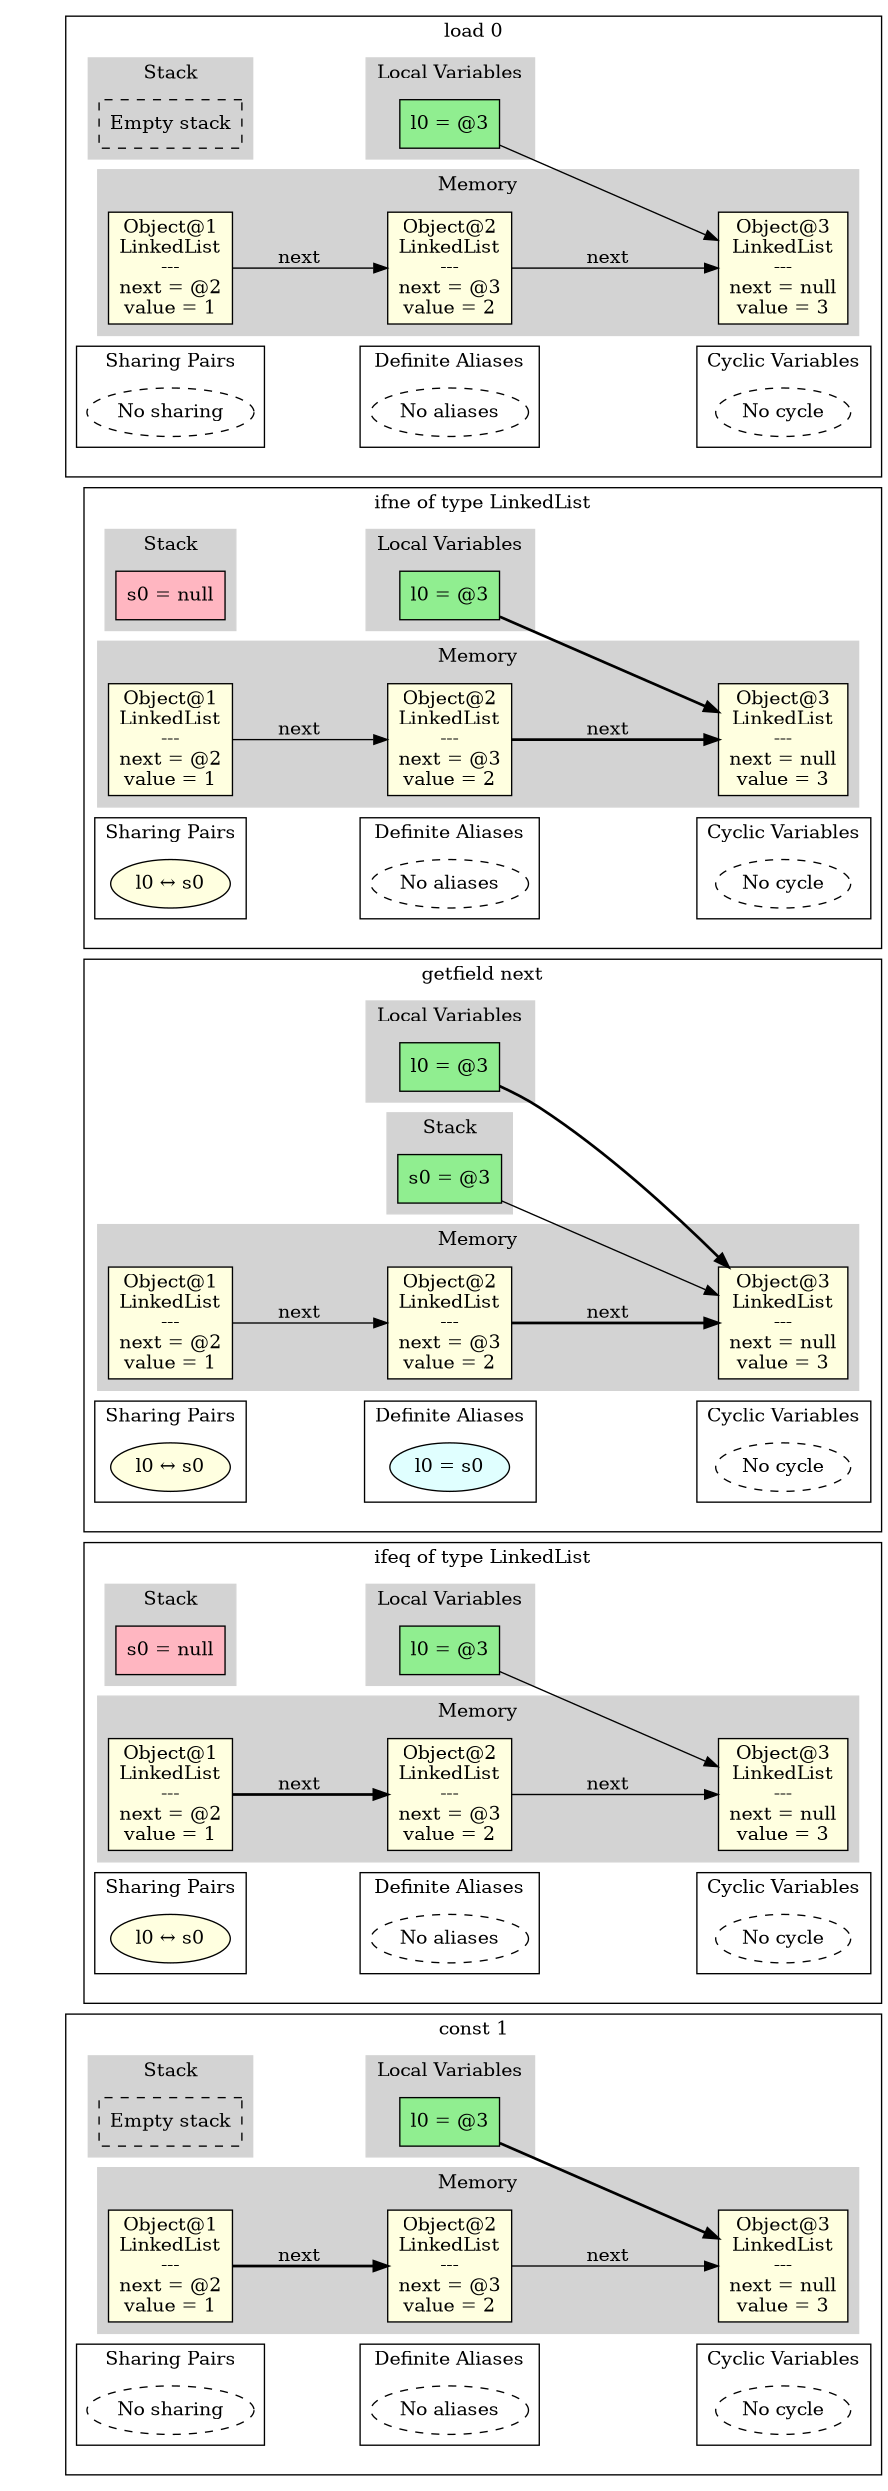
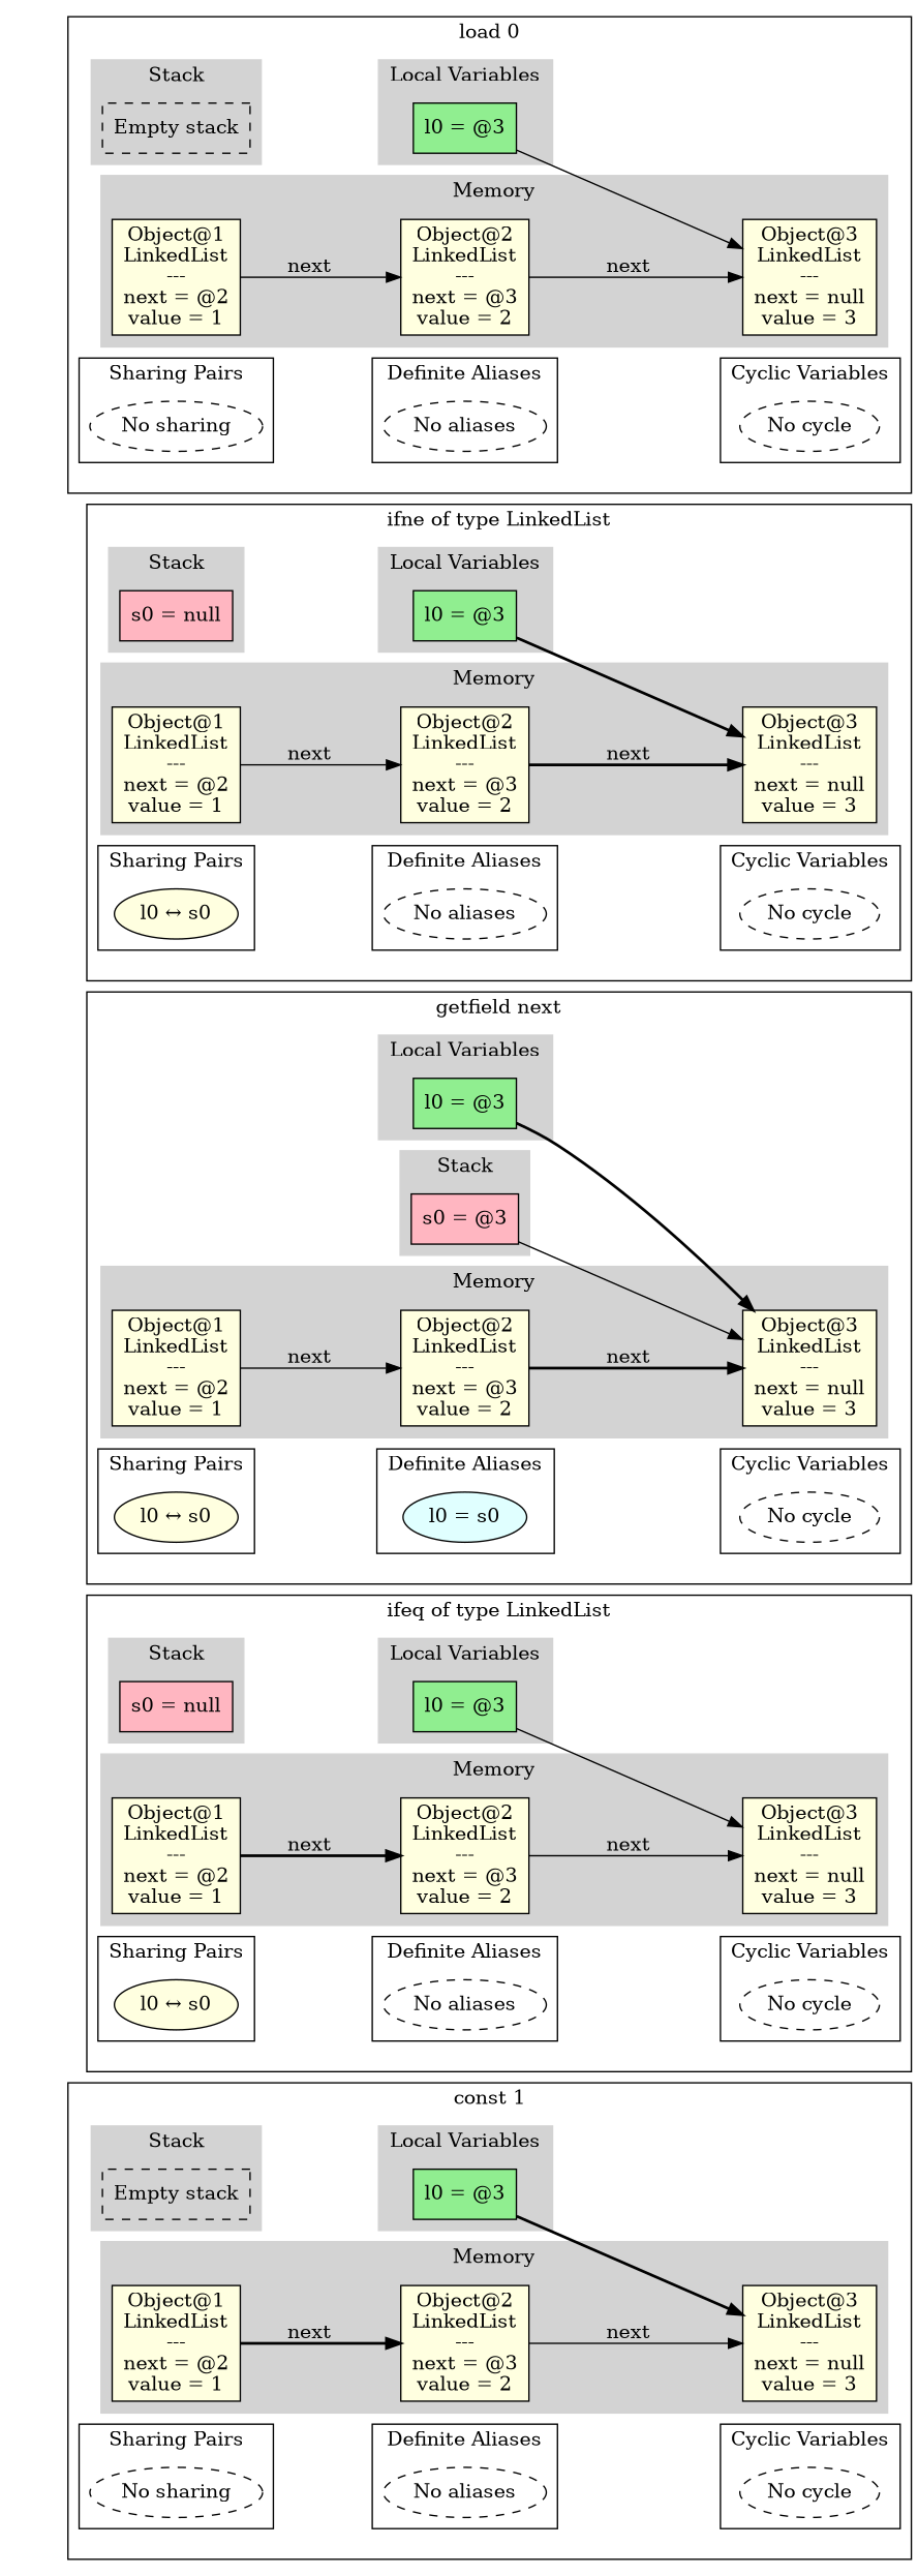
  digraph {
    anchor_start=anchor_519699481805690
    rankdir=LR
    node [fillcolor=lightyellow shape=box style=filled]
    edge [style=invis]
    anchor [fillcolor=lightblue height=0 shape=point style=invis width=0]
    n2 [fillcolor=lightgreen label="l0 = @3"]
    n3 [fillcolor=white label="Empty stack" style=dashed]
    n4 [label="Object@1\nLinkedList\n---\nnext = @2\nvalue = 1\n"]
    n5 [label="Object@2\nLinkedList\n---\nnext = @3\nvalue = 2\n"]
    n6 [label="Object@3\nLinkedList\n---\nnext = null\nvalue = 3\n"]
    n7 [fillcolor=white label="No sharing" shape=ellipse style=dashed]
    n8 [fillcolor=white label="No aliases" shape=ellipse style=dashed]
    n9 [fillcolor=white label="No cycle" shape=ellipse style=dashed]
    anchor_519699468003662 [fillcolor=lightblue shape=point style=invis]
    n11 [fillcolor=lightgreen label="l0 = @3"]
    n12 [fillcolor=lightpink label="s0 = null"]
    n13 [label="Object@1\nLinkedList\n---\nnext = @2\nvalue = 1\n"]
    n14 [label="Object@2\nLinkedList\n---\nnext = @3\nvalue = 2\n"]
    n15 [label="Object@3\nLinkedList\n---\nnext = null\nvalue = 3\n"]
    n16 [label="l0 ↔ s0" shape=ellipse]
    n17 [fillcolor=white label="No aliases" shape=ellipse style=dashed]
    n18 [fillcolor=white label="No cycle" shape=ellipse style=dashed]
    anchor_519699471284738 [fillcolor=lightblue shape=point style=invis]
    n20 [fillcolor=lightgreen label="l0 = @3"]
-   n21 [fillcolor=lightgreen label="s0 = @3"]
+   n21 [fillcolor=lightpink label="s0 = @3"]
    n22 [label="Object@1\nLinkedList\n---\nnext = @2\nvalue = 1\n"]
    n23 [label="Object@2\nLinkedList\n---\nnext = @3\nvalue = 2\n"]
    n24 [label="Object@3\nLinkedList\n---\nnext = null\nvalue = 3\n"]
    n25 [label="l0 ↔ s0" shape=ellipse]
    n26 [fillcolor=lightcyan label="l0 = s0" shape=ellipse]
    n27 [fillcolor=white label="No cycle" shape=ellipse style=dashed]
    anchor_519699469944219 [fillcolor=lightblue shape=point style=invis]
    n29 [fillcolor=lightgreen label="l0 = @3"]
    n30 [fillcolor=lightpink label="s0 = null"]
    n31 [label="Object@1\nLinkedList\n---\nnext = @2\nvalue = 1\n"]
    n32 [label="Object@2\nLinkedList\n---\nnext = @3\nvalue = 2\n"]
    n33 [label="Object@3\nLinkedList\n---\nnext = null\nvalue = 3\n"]
    n34 [label="l0 ↔ s0" shape=ellipse]
    n35 [fillcolor=white label="No aliases" shape=ellipse style=dashed]
    n36 [fillcolor=white label="No cycle" shape=ellipse style=dashed]
    anchor_519699473478982 [fillcolor=lightblue shape=point style=invis]
    n38 [fillcolor=lightgreen label="l0 = @3"]
    n39 [fillcolor=white label="Empty stack" style=dashed]
    n40 [label="Object@1\nLinkedList\n---\nnext = @2\nvalue = 1\n"]
    n41 [label="Object@2\nLinkedList\n---\nnext = @3\nvalue = 2\n"]
    n42 [label="Object@3\nLinkedList\n---\nnext = null\nvalue = 3\n"]
    n43 [fillcolor=white label="No sharing" shape=ellipse style=dashed]
    n44 [fillcolor=white label="No aliases" shape=ellipse style=dashed]
    n45 [fillcolor=white label="No cycle" shape=ellipse style=dashed]
    anchor_519699481805690 [fillcolor=lightblue shape=point style=invis]
    anchor_start [fillcolor=lightblue shape=point style=invis]
    subgraph cluster_1 {
      style=invis
      anchor
    }
    subgraph cluster_2 {
      label="load 0"
      anchor_519699468003662
      subgraph cluster_3 {
        color=lightgrey
        label="Local Variables"
        style=filled
        n2
      }
      subgraph cluster_4 {
        color=lightgrey
        label=Stack
        style=filled
        n3
      }
      subgraph cluster_5 {
        color=lightgrey
        label=Memory
        style=filled
        n4
        n5
        n6
      }
      subgraph cluster_6 {
        label="Sharing Pairs"
        n7
      }
      subgraph cluster_7 {
        label="Definite Aliases"
        n8
      }
      subgraph cluster_8 {
        label="Cyclic Variables"
        n9
      }
    }
    subgraph cluster_9 {
      label="ifne of type LinkedList"
      anchor_519699471284738
      subgraph cluster_10 {
        color=lightgrey
        label="Local Variables"
        style=filled
        n11
      }
      subgraph cluster_11 {
        color=lightgrey
        label=Stack
        style=filled
        n12
      }
      subgraph cluster_12 {
        color=lightgrey
        label=Memory
        style=filled
        n13
        n14
        n15
      }
      subgraph cluster_13 {
        label="Sharing Pairs"
        n16
      }
      subgraph cluster_14 {
        label="Definite Aliases"
        n17
      }
      subgraph cluster_15 {
        label="Cyclic Variables"
        n18
      }
    }
    subgraph cluster_16 {
      label="getfield next"
      anchor_519699469944219
      subgraph cluster_17 {
        color=lightgrey
        label="Local Variables"
        style=filled
        n20
      }
      subgraph cluster_18 {
        color=lightgrey
        label=Stack
        style=filled
        n21
      }
      subgraph cluster_19 {
        color=lightgrey
        label=Memory
        style=filled
        n22
        n23
        n24
      }
      subgraph cluster_20 {
        label="Sharing Pairs"
        n25
      }
      subgraph cluster_21 {
        label="Definite Aliases"
        n26
      }
      subgraph cluster_22 {
        label="Cyclic Variables"
        n27
      }
    }
    subgraph cluster_23 {
      label="ifeq of type LinkedList"
      anchor_519699473478982
      subgraph cluster_24 {
        color=lightgrey
        label="Local Variables"
        style=filled
        n29
      }
      subgraph cluster_25 {
        color=lightgrey
        label=Stack
        style=filled
        n30
      }
      subgraph cluster_26 {
        color=lightgrey
        label=Memory
        style=filled
        n31
        n32
        n33
      }
      subgraph cluster_27 {
        label="Sharing Pairs"
        n34
      }
      subgraph cluster_28 {
        label="Definite Aliases"
        n35
      }
      subgraph cluster_29 {
        label="Cyclic Variables"
        n36
      }
    }
    subgraph cluster_30 {
      label="const 1"
      anchor_519699481805690
      subgraph cluster_31 {
        color=lightgrey
        label="Local Variables"
        style=filled
        n38
      }
      subgraph cluster_32 {
        color=lightgrey
        label=Stack
        style=filled
        n39
      }
      subgraph cluster_33 {
        color=lightgrey
        label=Memory
        style=filled
        n40
        n41
        n42
      }
      subgraph cluster_34 {
        label="Sharing Pairs"
        n43
      }
      subgraph cluster_35 {
        label="Definite Aliases"
        n44
      }
      subgraph cluster_36 {
        label="Cyclic Variables"
        n45
      }
    }
    n2 -> n6 [style=solid]
    n4 -> n5 [label=next style=solid]
    n5 -> n6 [label=next style=solid]
    n7 -> n8 [weight=10]
    n8 -> n9 [weight=10]
    n11 -> n15 [style=bold]
    n13 -> n14 [label=next style=solid]
    n14 -> n15 [label=next style=bold]
    n16 -> n17 [weight=10]
    n17 -> n18 [weight=10]
    n20 -> n24 [style=bold]
    n21 -> n24 [style=solid]
    n22 -> n23 [label=next style=solid]
    n23 -> n24 [label=next style=bold]
    n25 -> n26 [weight=10]
    n26 -> n27 [weight=10]
    n29 -> n33 [style=solid]
    n31 -> n32 [label=next style=bold]
    n32 -> n33 [label=next style=solid]
    n34 -> n35 [weight=10]
    n35 -> n36 [weight=10]
    n38 -> n42 [style=bold]
    n40 -> n41 [label=next style=bold]
    n41 -> n42 [label=next style=solid]
    n43 -> n44 [weight=10]
    n44 -> n45 [weight=10]
    anchor_start -> anchor_519699468003662
    anchor_start -> anchor_519699471284738
    anchor_start -> anchor_519699469944219
    anchor_start -> anchor_519699473478982
    anchor_start -> anchor_519699481805690
  }
